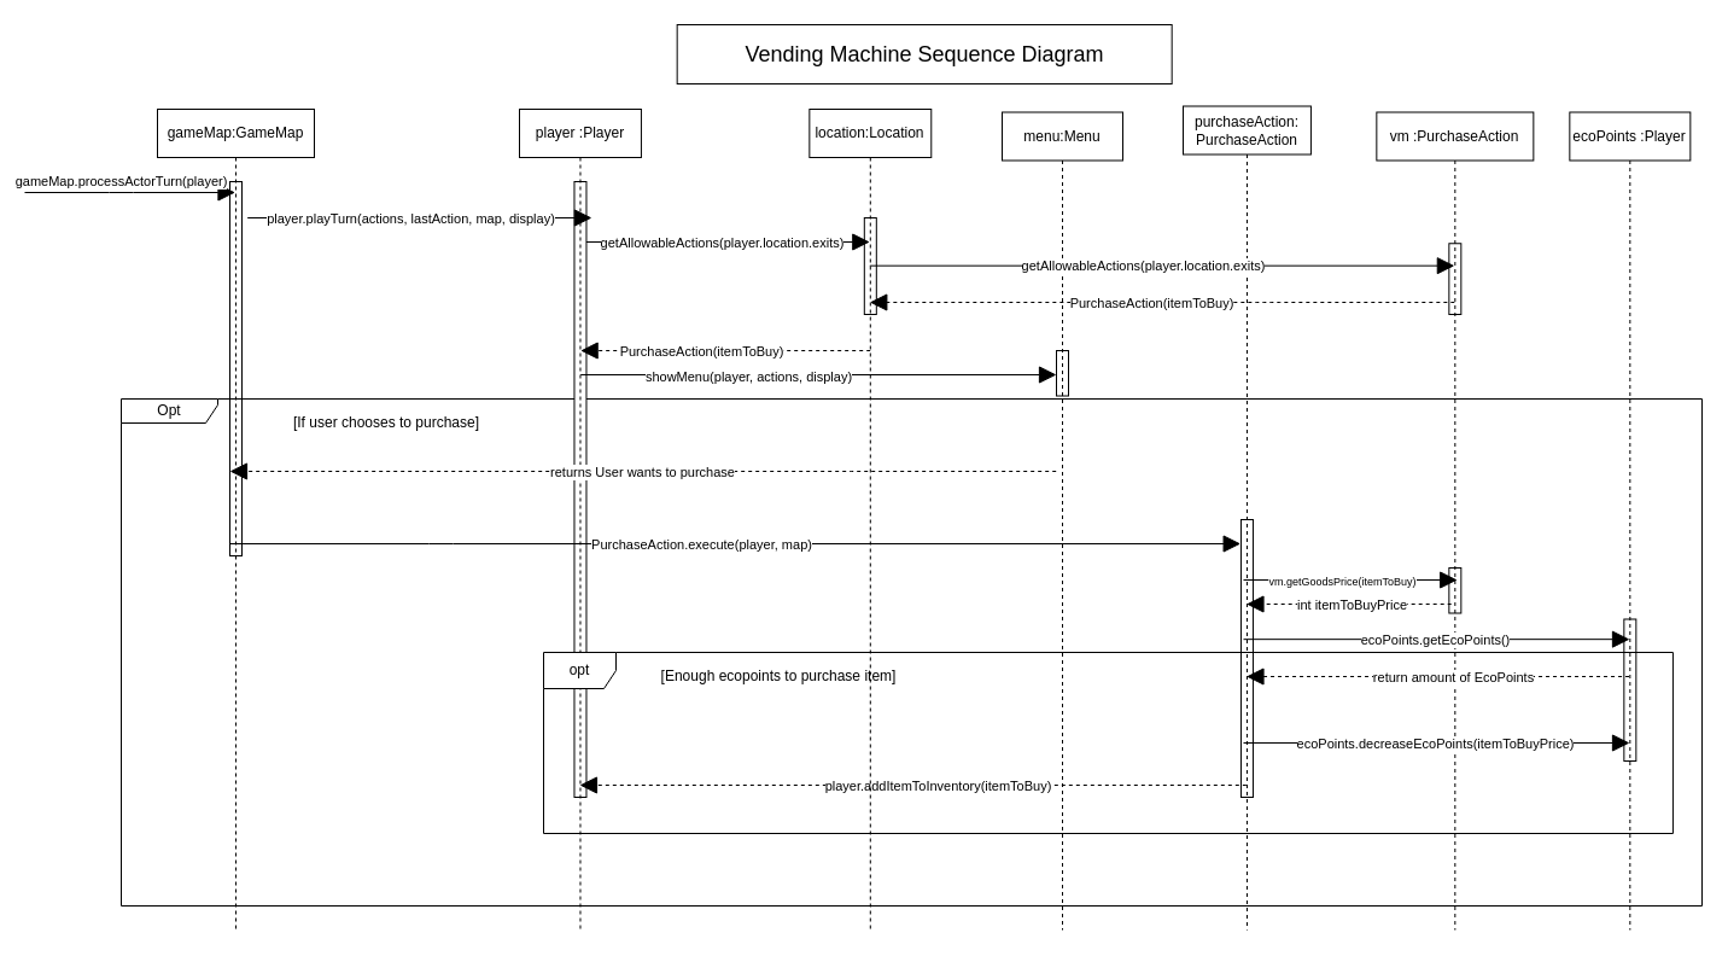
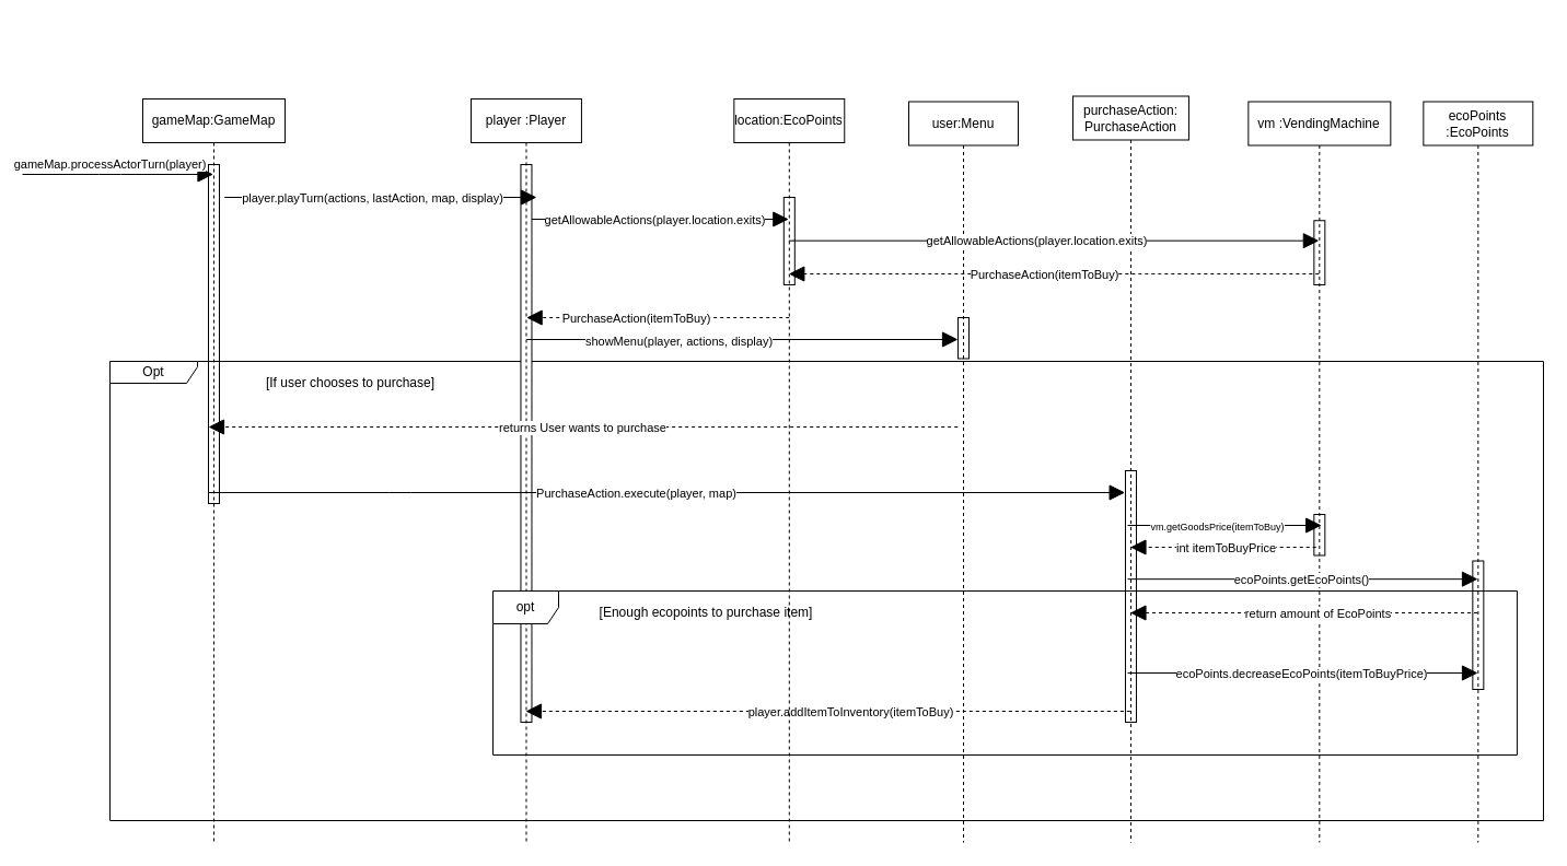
  <mxCell id="0" />
  <mxCell id="1" parent="0" />
  <mxCell id="2" value="purchaseAction:&lt;br&gt;PurchaseAction" style="shape=umlLifeline;perimeter=lifelinePerimeter;whiteSpace=wrap;html=1;container=0;collapsible=0;recursiveResize=0;outlineConnect=0;" parent="1" vertex="1"><mxGeometry x="980" y="87.5" width="105.94" height="682.5" as="geometry" /></mxCell>
  <mxCell id="3" value="Opt" style="shape=umlFrame;whiteSpace=wrap;html=1;width=80;height=20;" parent="1" vertex="1"><mxGeometry x="100" y="330" width="1310" height="420" as="geometry" /></mxCell>
  <mxCell id="4" value="" style="html=1;points=[];perimeter=orthogonalPerimeter;" parent="1" vertex="1"><mxGeometry x="475.47" y="150" width="10" height="510" as="geometry" /></mxCell>
- <mxCell id="5" value="vm :PurchaseAction" style="shape=umlLifeline;perimeter=lifelinePerimeter;whiteSpace=wrap;html=1;container=0;collapsible=0;recursiveResize=0;outlineConnect=0;" parent="1" vertex="1"><mxGeometry x="1140.34" y="92.5" width="130" height="677.5" as="geometry" /></mxCell>
+ <mxCell id="5" value="vm :VendingMachine" style="shape=umlLifeline;perimeter=lifelinePerimeter;whiteSpace=wrap;html=1;container=0;collapsible=0;recursiveResize=0;outlineConnect=0;" parent="1" vertex="1"><mxGeometry x="1140.34" y="92.5" width="130" height="677.5" as="geometry" /></mxCell>
  <mxCell id="6" value="" style="endArrow=block;endFill=1;endSize=12;html=1;snapToPoint=1;" parent="1" edge="1"><mxGeometry width="160" relative="1" as="geometry"><mxPoint x="1030" y="480" as="sourcePoint" /><mxPoint x="1207.22" y="480" as="targetPoint" /><Array as="points"><mxPoint x="1087.71" y="480" /></Array></mxGeometry></mxCell>
  <mxCell id="7" value="&lt;font style=&quot;font-size: 9px&quot;&gt;vm.getGoodsPrice(itemToBuy)&lt;/font&gt;" style="edgeLabel;html=1;align=center;verticalAlign=middle;resizable=0;points=[];" parent="6" vertex="1" connectable="0"><mxGeometry x="-0.137" y="-2" relative="1" as="geometry"><mxPoint x="5" y="-2" as="offset" /></mxGeometry></mxCell>
  <mxCell id="8" value="player :Player" style="shape=umlLifeline;perimeter=lifelinePerimeter;whiteSpace=wrap;html=1;container=0;collapsible=0;recursiveResize=0;outlineConnect=0;" parent="1" vertex="1"><mxGeometry x="430" y="90" width="100.94" height="680" as="geometry" /></mxCell>
  <mxCell id="9" value="" style="endArrow=block;dashed=1;endFill=1;endSize=12;html=1;snapToPoint=1;" parent="1" target="2" edge="1"><mxGeometry width="160" relative="1" as="geometry"><mxPoint x="1202.2" y="500" as="sourcePoint" /><mxPoint x="1110" y="500" as="targetPoint" /></mxGeometry></mxCell>
  <mxCell id="10" value="int itemToBuyPrice" style="edgeLabel;html=1;align=center;verticalAlign=middle;resizable=0;points=[];" parent="9" vertex="1" connectable="0"><mxGeometry x="-0.141" relative="1" as="geometry"><mxPoint x="-10" as="offset" /></mxGeometry></mxCell>
  <mxCell id="11" value="[Enough ecopoints to purchase item]" style="text;html=1;strokeColor=none;fillColor=none;align=center;verticalAlign=middle;whiteSpace=wrap;rounded=0;" parent="1" vertex="1"><mxGeometry x="530" y="550" width="230" height="20" as="geometry" /></mxCell>
- <mxCell id="12" value="ecoPoints :Player" style="shape=umlLifeline;perimeter=lifelinePerimeter;whiteSpace=wrap;html=1;container=0;collapsible=0;recursiveResize=0;outlineConnect=0;" parent="1" vertex="1"><mxGeometry x="1300.34" y="92.5" width="100" height="677.5" as="geometry" /></mxCell>
+ <mxCell id="12" value="ecoPoints :EcoPoints" style="shape=umlLifeline;perimeter=lifelinePerimeter;whiteSpace=wrap;html=1;container=0;collapsible=0;recursiveResize=0;outlineConnect=0;" parent="1" vertex="1"><mxGeometry x="1300.34" y="92.5" width="100" height="677.5" as="geometry" /></mxCell>
  <mxCell id="13" value="" style="endArrow=block;endFill=1;endSize=12;html=1;snapToPoint=1;" parent="1" edge="1"><mxGeometry width="160" relative="1" as="geometry"><mxPoint x="1029.997" y="615" as="sourcePoint" /><mxPoint x="1350" y="615" as="targetPoint" /><Array as="points"><mxPoint x="1157.36" y="615" /></Array></mxGeometry></mxCell>
  <mxCell id="14" value="ecoPoints.decreaseEcoPoints(itemToBuyPrice)" style="edgeLabel;html=1;align=center;verticalAlign=middle;resizable=0;points=[];" parent="13" vertex="1" connectable="0"><mxGeometry x="-0.086" y="-2" relative="1" as="geometry"><mxPoint x="13" y="-2" as="offset" /></mxGeometry></mxCell>
  <mxCell id="15" value="" style="endArrow=block;endFill=1;endSize=12;html=1;snapToPoint=1;" parent="1" target="28" edge="1"><mxGeometry width="160" relative="1" as="geometry"><mxPoint x="485.467" y="200" as="sourcePoint" /><mxPoint x="770.77" y="200" as="targetPoint" /><Array as="points"><mxPoint x="620.8" y="200" /></Array></mxGeometry></mxCell>
  <mxCell id="16" value="getAllowableActions(player.location.exits)" style="edgeLabel;html=1;align=center;verticalAlign=middle;resizable=0;points=[];" parent="15" vertex="1" connectable="0"><mxGeometry x="-0.086" y="-2" relative="1" as="geometry"><mxPoint x="5" y="-2" as="offset" /></mxGeometry></mxCell>
  <mxCell id="17" value="" style="endArrow=block;endFill=1;endSize=12;html=1;dashed=1;snapToPoint=1;" parent="1" edge="1"><mxGeometry width="160" relative="1" as="geometry"><mxPoint x="720.69" y="290" as="sourcePoint" /><mxPoint x="480.66" y="290" as="targetPoint" /><Array as="points"><mxPoint x="570.38" y="290" /></Array></mxGeometry></mxCell>
  <mxCell id="18" value="PurchaseAction(itemToBuy)" style="edgeLabel;html=1;align=center;verticalAlign=middle;resizable=0;points=[];" parent="17" vertex="1" connectable="0"><mxGeometry x="-0.086" y="-2" relative="1" as="geometry"><mxPoint x="-30" y="2" as="offset" /></mxGeometry></mxCell>
  <mxCell id="19" value="gameMap:GameMap" style="shape=umlLifeline;perimeter=lifelinePerimeter;whiteSpace=wrap;html=1;container=0;collapsible=0;recursiveResize=0;outlineConnect=0;" parent="1" vertex="1"><mxGeometry x="130" y="90" width="130" height="680" as="geometry" /></mxCell>
  <mxCell id="20" value="" style="endArrow=block;endFill=1;endSize=12;html=1;snapToPoint=1;" parent="1" target="19" edge="1"><mxGeometry width="160" relative="1" as="geometry"><mxPoint x="20" y="159" as="sourcePoint" /><mxPoint x="170" y="159" as="targetPoint" /><Array as="points"><mxPoint x="100" y="159" /></Array></mxGeometry></mxCell>
  <mxCell id="21" value="gameMap.processActorTurn(player)" style="edgeLabel;html=1;align=center;verticalAlign=middle;resizable=0;points=[];" parent="20" vertex="1" connectable="0"><mxGeometry x="-0.086" y="-2" relative="1" as="geometry"><mxPoint x="-1" y="-12" as="offset" /></mxGeometry></mxCell>
  <mxCell id="22" value="" style="endArrow=block;endFill=1;endSize=12;html=1;snapToPoint=1;" parent="1" edge="1"><mxGeometry width="160" relative="1" as="geometry"><mxPoint x="190" y="450" as="sourcePoint" /><mxPoint x="1027.66" y="450" as="targetPoint" /><Array as="points"><mxPoint x="365.19" y="450" /></Array></mxGeometry></mxCell>
  <mxCell id="23" value="PurchaseAction.execute(player, map)" style="edgeLabel;html=1;align=center;verticalAlign=middle;resizable=0;points=[];" parent="22" vertex="1" connectable="0"><mxGeometry x="-0.086" y="-2" relative="1" as="geometry"><mxPoint x="7" y="-2" as="offset" /></mxGeometry></mxCell>
  <mxCell id="24" value="" style="endArrow=block;endFill=1;endSize=12;html=1;dashed=1;snapToPoint=1;" parent="1" target="8" edge="1"><mxGeometry width="160" relative="1" as="geometry"><mxPoint x="1032.33" y="650" as="sourcePoint" /><mxPoint x="629.997" y="650" as="targetPoint" /><Array as="points"><mxPoint x="759.86" y="650" /></Array></mxGeometry></mxCell>
  <mxCell id="25" value="player.addItemToInventory(itemToBuy)" style="edgeLabel;html=1;align=center;verticalAlign=middle;resizable=0;points=[];" parent="24" vertex="1" connectable="0"><mxGeometry x="-0.086" y="-2" relative="1" as="geometry"><mxPoint x="-4" y="2" as="offset" /></mxGeometry></mxCell>
  <mxCell id="26" value="" style="html=1;points=[];perimeter=orthogonalPerimeter;fillColor=none;" parent="1" vertex="1"><mxGeometry x="715.81" y="180" width="10" height="80" as="geometry" /></mxCell>
  <mxCell id="27" value="" style="html=1;points=[];perimeter=orthogonalPerimeter;fillColor=none;" parent="1" vertex="1"><mxGeometry x="190" y="150" width="10" height="310" as="geometry" /></mxCell>
- <mxCell id="28" value="location:Location" style="shape=umlLifeline;perimeter=lifelinePerimeter;whiteSpace=wrap;html=1;container=0;collapsible=0;recursiveResize=0;outlineConnect=0;" parent="1" vertex="1"><mxGeometry x="670.34" y="90" width="100.94" height="680" as="geometry" /></mxCell>
+ <mxCell id="28" value="location:EcoPoints" style="shape=umlLifeline;perimeter=lifelinePerimeter;whiteSpace=wrap;html=1;container=0;collapsible=0;recursiveResize=0;outlineConnect=0;" parent="1" vertex="1"><mxGeometry x="670.34" y="90" width="100.94" height="680" as="geometry" /></mxCell>
  <mxCell id="29" value="" style="endArrow=block;endFill=1;endSize=12;html=1;snapToPoint=1;" parent="1" edge="1"><mxGeometry width="160" relative="1" as="geometry"><mxPoint x="204.667" y="180" as="sourcePoint" /><mxPoint x="489.97" y="180" as="targetPoint" /><Array as="points"><mxPoint x="340" y="180" /></Array></mxGeometry></mxCell>
  <mxCell id="30" value="player.playTurn(actions, lastAction, map, display)" style="edgeLabel;html=1;align=center;verticalAlign=middle;resizable=0;points=[];" parent="29" vertex="1" connectable="0"><mxGeometry x="-0.086" y="-2" relative="1" as="geometry"><mxPoint x="5" y="-2" as="offset" /></mxGeometry></mxCell>
- <mxCell id="31" value="menu:Menu" style="shape=umlLifeline;perimeter=lifelinePerimeter;whiteSpace=wrap;html=1;container=1;collapsible=0;recursiveResize=0;outlineConnect=0;" parent="1" vertex="1"><mxGeometry x="830" y="92.5" width="100" height="677.5" as="geometry" /></mxCell>
+ <mxCell id="31" value="user:Menu" style="shape=umlLifeline;perimeter=lifelinePerimeter;whiteSpace=wrap;html=1;container=1;collapsible=0;recursiveResize=0;outlineConnect=0;" parent="1" vertex="1"><mxGeometry x="830" y="92.5" width="100" height="677.5" as="geometry" /></mxCell>
  <mxCell id="32" value="" style="html=1;points=[];perimeter=orthogonalPerimeter;fillColor=none;" parent="31" vertex="1"><mxGeometry x="45" y="197.5" width="10" height="37.5" as="geometry" /></mxCell>
  <mxCell id="33" value="" style="endArrow=block;endFill=1;endSize=12;html=1;" parent="1" edge="1"><mxGeometry width="160" relative="1" as="geometry"><mxPoint x="480.66" y="310" as="sourcePoint" /><mxPoint x="875" y="310" as="targetPoint" /></mxGeometry></mxCell>
  <mxCell id="34" value="showMenu(player, actions, display)" style="edgeLabel;html=1;align=center;verticalAlign=middle;resizable=0;points=[];" parent="33" vertex="1" connectable="0"><mxGeometry x="-0.294" relative="1" as="geometry"><mxPoint y="1" as="offset" /></mxGeometry></mxCell>
  <mxCell id="35" value="" style="endArrow=block;endFill=1;endSize=12;html=1;dashed=1;snapToPoint=1;" parent="1" edge="1"><mxGeometry width="160" relative="1" as="geometry"><mxPoint x="874.69" y="390" as="sourcePoint" /><mxPoint x="190" y="390" as="targetPoint" /><Array as="points"><mxPoint x="715.19" y="390" /></Array></mxGeometry></mxCell>
  <mxCell id="36" value="returns User wants to purchase" style="edgeLabel;html=1;align=center;verticalAlign=middle;resizable=0;points=[];" parent="35" vertex="1" connectable="0"><mxGeometry x="-0.086" y="-2" relative="1" as="geometry"><mxPoint x="-30" y="2" as="offset" /></mxGeometry></mxCell>
  <mxCell id="37" value="[If user chooses to purchase]" style="text;html=1;strokeColor=none;fillColor=none;align=center;verticalAlign=middle;whiteSpace=wrap;rounded=0;" parent="1" vertex="1"><mxGeometry x="240" y="340" width="160" height="20" as="geometry" /></mxCell>
  <mxCell id="38" value="" style="endArrow=block;endFill=1;endSize=12;html=1;snapToPoint=1;" parent="1" source="28" target="5" edge="1"><mxGeometry width="160" relative="1" as="geometry"><mxPoint x="739.997" y="219.66" as="sourcePoint" /><mxPoint x="974.84" y="219.66" as="targetPoint" /><Array as="points"><mxPoint x="875.33" y="219.66" /></Array></mxGeometry></mxCell>
  <mxCell id="39" value="getAllowableActions(player.location.exits)" style="edgeLabel;html=1;align=center;verticalAlign=middle;resizable=0;points=[];" parent="38" vertex="1" connectable="0"><mxGeometry x="-0.086" y="-2" relative="1" as="geometry"><mxPoint x="5" y="-2" as="offset" /></mxGeometry></mxCell>
  <mxCell id="40" value="" style="endArrow=block;endFill=1;endSize=12;html=1;dashed=1;snapToPoint=1;" parent="1" source="5" target="28" edge="1"><mxGeometry width="160" relative="1" as="geometry"><mxPoint x="1200.03" y="250" as="sourcePoint" /><mxPoint x="960" y="250" as="targetPoint" /><Array as="points"><mxPoint x="1049.72" y="250" /></Array></mxGeometry></mxCell>
  <mxCell id="41" value="PurchaseAction(itemToBuy)" style="edgeLabel;html=1;align=center;verticalAlign=middle;resizable=0;points=[];" parent="40" vertex="1" connectable="0"><mxGeometry x="-0.086" y="-2" relative="1" as="geometry"><mxPoint x="-30" y="2" as="offset" /></mxGeometry></mxCell>
  <mxCell id="42" value="" style="endArrow=block;endFill=1;endSize=12;html=1;snapToPoint=1;" parent="1" edge="1"><mxGeometry width="160" relative="1" as="geometry"><mxPoint x="1029.997" y="529.17" as="sourcePoint" /><mxPoint x="1350" y="529.17" as="targetPoint" /><Array as="points"><mxPoint x="1157.36" y="529.17" /></Array></mxGeometry></mxCell>
  <mxCell id="43" value="ecoPoints.getEcoPoints()" style="edgeLabel;html=1;align=center;verticalAlign=middle;resizable=0;points=[];" parent="42" vertex="1" connectable="0"><mxGeometry x="-0.086" y="-2" relative="1" as="geometry"><mxPoint x="13" y="-2" as="offset" /></mxGeometry></mxCell>
  <mxCell id="44" value="" style="endArrow=block;dashed=1;endFill=1;endSize=12;html=1;snapToPoint=1;" parent="1" target="2" edge="1"><mxGeometry width="160" relative="1" as="geometry"><mxPoint x="1349.56" y="560" as="sourcePoint" /><mxPoint x="1179.997" y="560" as="targetPoint" /></mxGeometry></mxCell>
  <mxCell id="45" value="return amount of EcoPoints" style="edgeLabel;html=1;align=center;verticalAlign=middle;resizable=0;points=[];" parent="44" vertex="1" connectable="0"><mxGeometry x="-0.141" relative="1" as="geometry"><mxPoint x="-10" as="offset" /></mxGeometry></mxCell>
  <mxCell id="46" value="opt" style="shape=umlFrame;whiteSpace=wrap;html=1;" parent="1" vertex="1"><mxGeometry x="450" y="540" width="935.94" height="150" as="geometry" /></mxCell>
  <mxCell id="47" value="" style="html=1;points=[];perimeter=orthogonalPerimeter;fillColor=none;" parent="1" vertex="1"><mxGeometry x="1200.34" y="201.25" width="10" height="58.75" as="geometry" /></mxCell>
  <mxCell id="48" value="" style="html=1;points=[];perimeter=orthogonalPerimeter;fillColor=none;" parent="1" vertex="1"><mxGeometry x="1027.97" y="430" width="10" height="230" as="geometry" /></mxCell>
  <mxCell id="49" value="" style="html=1;points=[];perimeter=orthogonalPerimeter;fillColor=none;" parent="1" vertex="1"><mxGeometry x="1200.34" y="470" width="10" height="37.5" as="geometry" /></mxCell>
  <mxCell id="50" value="" style="html=1;points=[];perimeter=orthogonalPerimeter;fillColor=none;" parent="1" vertex="1"><mxGeometry x="1345.34" y="512.5" width="10" height="117.5" as="geometry" /></mxCell>
- <mxCell id="51" value="&lt;font style=&quot;font-size: 18px&quot;&gt;Vending Machine Sequence Diagram&lt;/font&gt;" style="rounded=0;whiteSpace=wrap;html=1;" parent="1" vertex="1"><mxGeometry x="560.67" y="20" width="410" height="49" as="geometry" /></mxCell>
